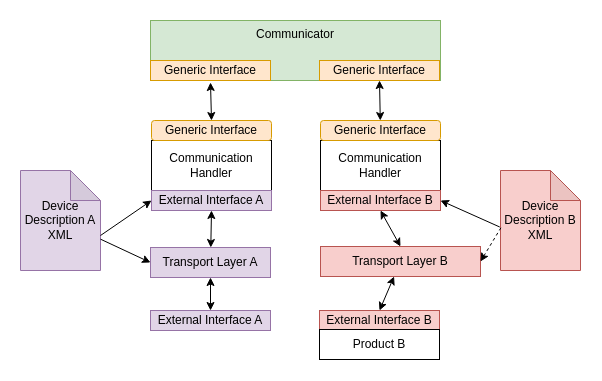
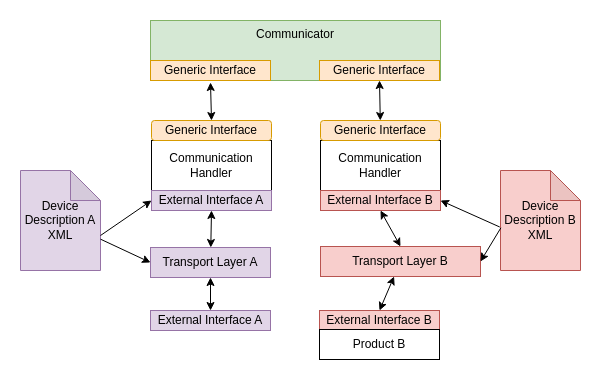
  <mxCell id="0" />
  <mxCell id="1" parent="0" />
  <mxCell id="2" value="Communicator" style="rounded=0;whiteSpace=wrap;html=1;fillColor=#d5e8d4;strokeColor=#82b366;align=center;verticalAlign=top;" vertex="1" parent="1"><mxGeometry x="150" y="20" width="290" height="60" as="geometry" /></mxCell>
  <mxCell id="3" value="Communication Handler&lt;br&gt;" style="rounded=0;whiteSpace=wrap;html=1;" vertex="1" parent="1"><mxGeometry x="151" y="140" width="120" height="50" as="geometry" /></mxCell>
  <mxCell id="4" value="Device Description A&lt;br&gt;XML" style="shape=note;whiteSpace=wrap;html=1;backgroundOutline=1;darkOpacity=0.05;fillColor=#e1d5e7;strokeColor=#9673a6;" vertex="1" parent="1"><mxGeometry x="20" y="170" width="80" height="100" as="geometry" /></mxCell>
  <mxCell id="5" value="Generic Interface" style="rounded=1;whiteSpace=wrap;html=1;fillColor=#ffe6cc;strokeColor=#d79b00;" vertex="1" parent="1"><mxGeometry x="151" y="120" width="120" height="20" as="geometry" /></mxCell>
  <mxCell id="6" value="External Interface A" style="rounded=0;whiteSpace=wrap;html=1;fillColor=#e1d5e7;strokeColor=#9673a6;" vertex="1" parent="1"><mxGeometry x="150" y="310" width="120" height="20" as="geometry" /></mxCell>
  <mxCell id="7" value="Transport Layer A" style="rounded=0;whiteSpace=wrap;html=1;fillColor=#e1d5e7;strokeColor=#9673a6;" vertex="1" parent="1"><mxGeometry x="150" y="247" width="120" height="30" as="geometry" /></mxCell>
  <mxCell id="8" value="" style="endArrow=classic;html=1;exitX=0;exitY=0;exitDx=80;exitDy=65;exitPerimeter=0;entryX=0;entryY=0.5;entryDx=0;entryDy=0;" edge="1" parent="1" source="4" target="19"><mxGeometry width="50" height="50" relative="1" as="geometry"><mxPoint x="230" y="230" as="sourcePoint" /><mxPoint x="280" y="180" as="targetPoint" /></mxGeometry></mxCell>
  <mxCell id="9" value="External Interface B" style="rounded=0;whiteSpace=wrap;html=1;fillColor=#f8cecc;strokeColor=#b85450;" vertex="1" parent="1"><mxGeometry x="319" y="310" width="120" height="20" as="geometry" /></mxCell>
  <mxCell id="10" value="Product B" style="rounded=0;whiteSpace=wrap;html=1;" vertex="1" parent="1"><mxGeometry x="319" y="329" width="120" height="30" as="geometry" /></mxCell>
  <mxCell id="11" value="" style="endArrow=classic;html=1;entryX=0.5;entryY=0;entryDx=0;entryDy=0;startArrow=classic;startFill=1;" edge="1" parent="1" target="5"><mxGeometry width="50" height="50" relative="1" as="geometry"><mxPoint x="210" y="82" as="sourcePoint" /><mxPoint x="280" y="110" as="targetPoint" /></mxGeometry></mxCell>
  <mxCell id="12" value="Communication Handler&lt;br&gt;" style="rounded=0;whiteSpace=wrap;html=1;" vertex="1" parent="1"><mxGeometry x="320" y="140" width="120" height="50" as="geometry" /></mxCell>
  <mxCell id="13" value="Generic Interface" style="rounded=1;whiteSpace=wrap;html=1;fillColor=#ffe6cc;strokeColor=#d79b00;" vertex="1" parent="1"><mxGeometry x="320" y="120" width="120" height="20" as="geometry" /></mxCell>
  <mxCell id="14" value="" style="endArrow=classic;html=1;exitX=0.5;exitY=1;exitDx=0;exitDy=0;startArrow=classic;startFill=1;" edge="1" parent="1" source="24" target="13"><mxGeometry width="50" height="50" relative="1" as="geometry"><mxPoint x="230" y="210" as="sourcePoint" /><mxPoint x="280" y="160" as="targetPoint" /></mxGeometry></mxCell>
  <mxCell id="15" value="Device Description B&lt;br&gt;XML" style="shape=note;whiteSpace=wrap;html=1;backgroundOutline=1;darkOpacity=0.05;fillColor=#f8cecc;strokeColor=#b85450;" vertex="1" parent="1"><mxGeometry x="500" y="170" width="80" height="100" as="geometry" /></mxCell>
  <mxCell id="16" value="" style="endArrow=classic;html=1;exitX=-0.009;exitY=0.565;exitDx=0;exitDy=0;exitPerimeter=0;entryX=1;entryY=0.5;entryDx=0;entryDy=0;" edge="1" parent="1" source="15" target="20"><mxGeometry width="50" height="50" relative="1" as="geometry"><mxPoint x="230" y="210" as="sourcePoint" /><mxPoint x="280" y="160" as="targetPoint" /></mxGeometry></mxCell>
  <mxCell id="17" value="Transport Layer B" style="rounded=0;whiteSpace=wrap;html=1;fillColor=#f8cecc;strokeColor=#b85450;" vertex="1" parent="1"><mxGeometry x="320" y="246" width="160" height="30" as="geometry" /></mxCell>
  <mxCell id="18" value="Generic Interface" style="rounded=0;whiteSpace=wrap;html=1;fillColor=#ffe6cc;strokeColor=#d79b00;" vertex="1" parent="1"><mxGeometry x="150" y="60" width="120" height="20" as="geometry" /></mxCell>
  <mxCell id="19" value="External Interface A" style="rounded=0;whiteSpace=wrap;html=1;fillColor=#e1d5e7;strokeColor=#9673a6;" vertex="1" parent="1"><mxGeometry x="151" y="190" width="120" height="20" as="geometry" /></mxCell>
  <mxCell id="20" value="External Interface B" style="rounded=0;whiteSpace=wrap;html=1;fillColor=#f8cecc;strokeColor=#b85450;" vertex="1" parent="1"><mxGeometry x="320" y="190" width="120" height="20" as="geometry" /></mxCell>
  <mxCell id="21" value="" style="endArrow=classic;startArrow=classic;html=1;" edge="1" parent="1" target="17"><mxGeometry width="50" height="50" relative="1" as="geometry"><mxPoint x="379" y="310" as="sourcePoint" /><mxPoint x="379" y="280" as="targetPoint" /></mxGeometry></mxCell>
  <mxCell id="22" value="" style="endArrow=classic;html=1;entryX=0;entryY=0.5;entryDx=0;entryDy=0;" edge="1" parent="1" source="4" target="7"><mxGeometry width="50" height="50" relative="1" as="geometry"><mxPoint x="280" y="210" as="sourcePoint" /><mxPoint x="330" y="160" as="targetPoint" /></mxGeometry></mxCell>
- <mxCell id="23" value="" style="endArrow=classic;html=1;exitX=0.005;exitY=0.573;exitDx=0;exitDy=0;exitPerimeter=0;entryX=1;entryY=0.5;entryDx=0;entryDy=0;dashed=1;" edge="1" parent="1" source="15" target="17"><mxGeometry width="50" height="50" relative="1" as="geometry"><mxPoint x="280" y="210" as="sourcePoint" /><mxPoint x="330" y="160" as="targetPoint" /></mxGeometry></mxCell>
+ <mxCell id="23" value="" style="endArrow=classic;html=1;exitX=0.005;exitY=0.573;exitDx=0;exitDy=0;exitPerimeter=0;entryX=1;entryY=0.5;entryDx=0;entryDy=0;" edge="1" parent="1" source="15" target="17"><mxGeometry width="50" height="50" relative="1" as="geometry"><mxPoint x="280" y="210" as="sourcePoint" /><mxPoint x="330" y="160" as="targetPoint" /></mxGeometry></mxCell>
  <mxCell id="24" value="Generic Interface" style="rounded=0;whiteSpace=wrap;html=1;fillColor=#ffe6cc;strokeColor=#d79b00;" vertex="1" parent="1"><mxGeometry x="319" y="60" width="120" height="20" as="geometry" /></mxCell>
  <mxCell id="25" value="" style="endArrow=classic;startArrow=classic;html=1;exitX=0.5;exitY=0;exitDx=0;exitDy=0;entryX=0.5;entryY=1;entryDx=0;entryDy=0;" edge="1" parent="1" source="6" target="7"><mxGeometry width="50" height="50" relative="1" as="geometry"><mxPoint x="250" y="210" as="sourcePoint" /><mxPoint x="300" y="160" as="targetPoint" /></mxGeometry></mxCell>
  <mxCell id="26" value="" style="endArrow=classic;startArrow=classic;html=1;entryX=0.5;entryY=1;entryDx=0;entryDy=0;exitX=0.5;exitY=0;exitDx=0;exitDy=0;" edge="1" parent="1" source="17" target="20"><mxGeometry width="50" height="50" relative="1" as="geometry"><mxPoint x="260" y="230" as="sourcePoint" /><mxPoint x="310" y="180" as="targetPoint" /></mxGeometry></mxCell>
  <mxCell id="27" value="" style="endArrow=classic;startArrow=classic;html=1;entryX=0.5;entryY=1;entryDx=0;entryDy=0;" edge="1" parent="1" source="7" target="19"><mxGeometry width="50" height="50" relative="1" as="geometry"><mxPoint x="260" y="230" as="sourcePoint" /><mxPoint x="310" y="180" as="targetPoint" /></mxGeometry></mxCell>
